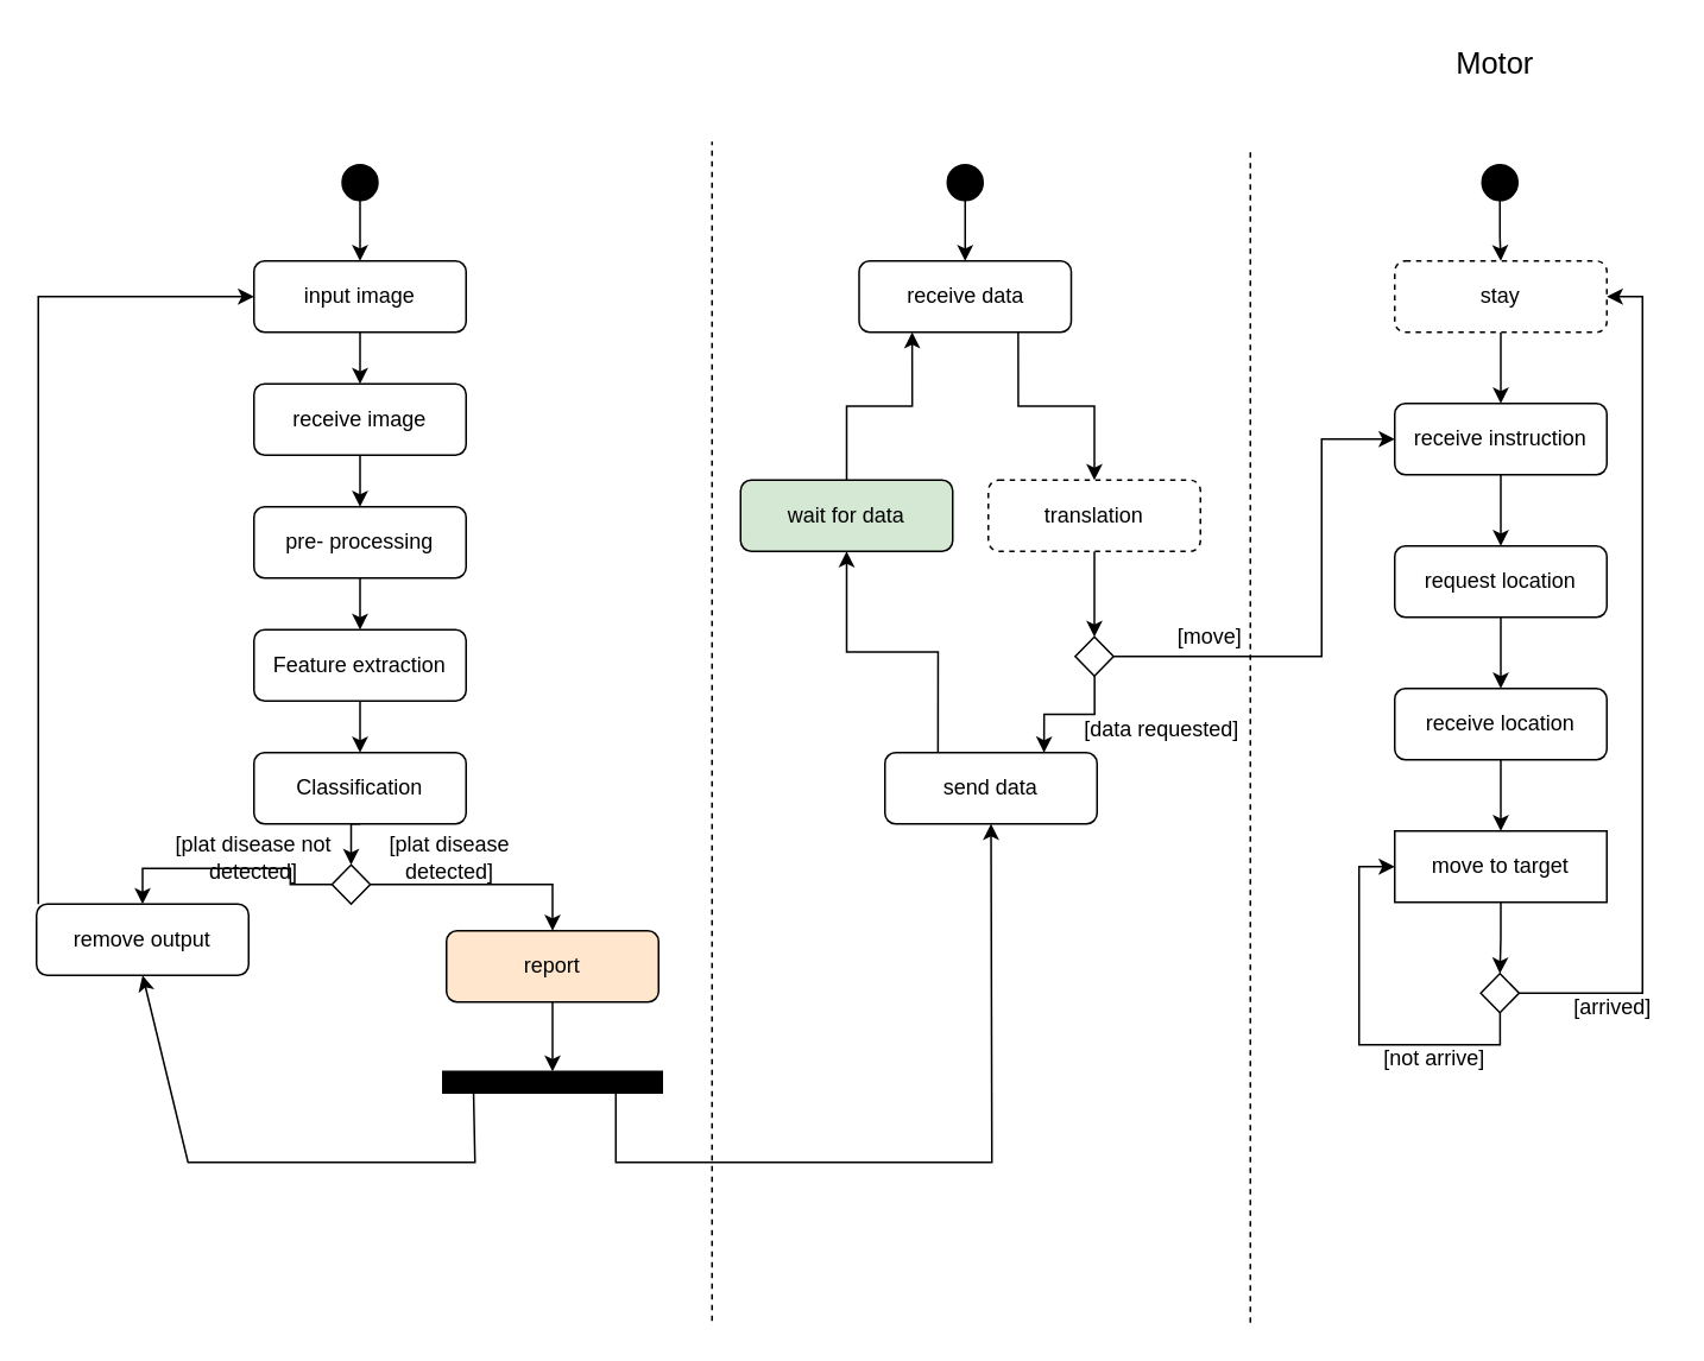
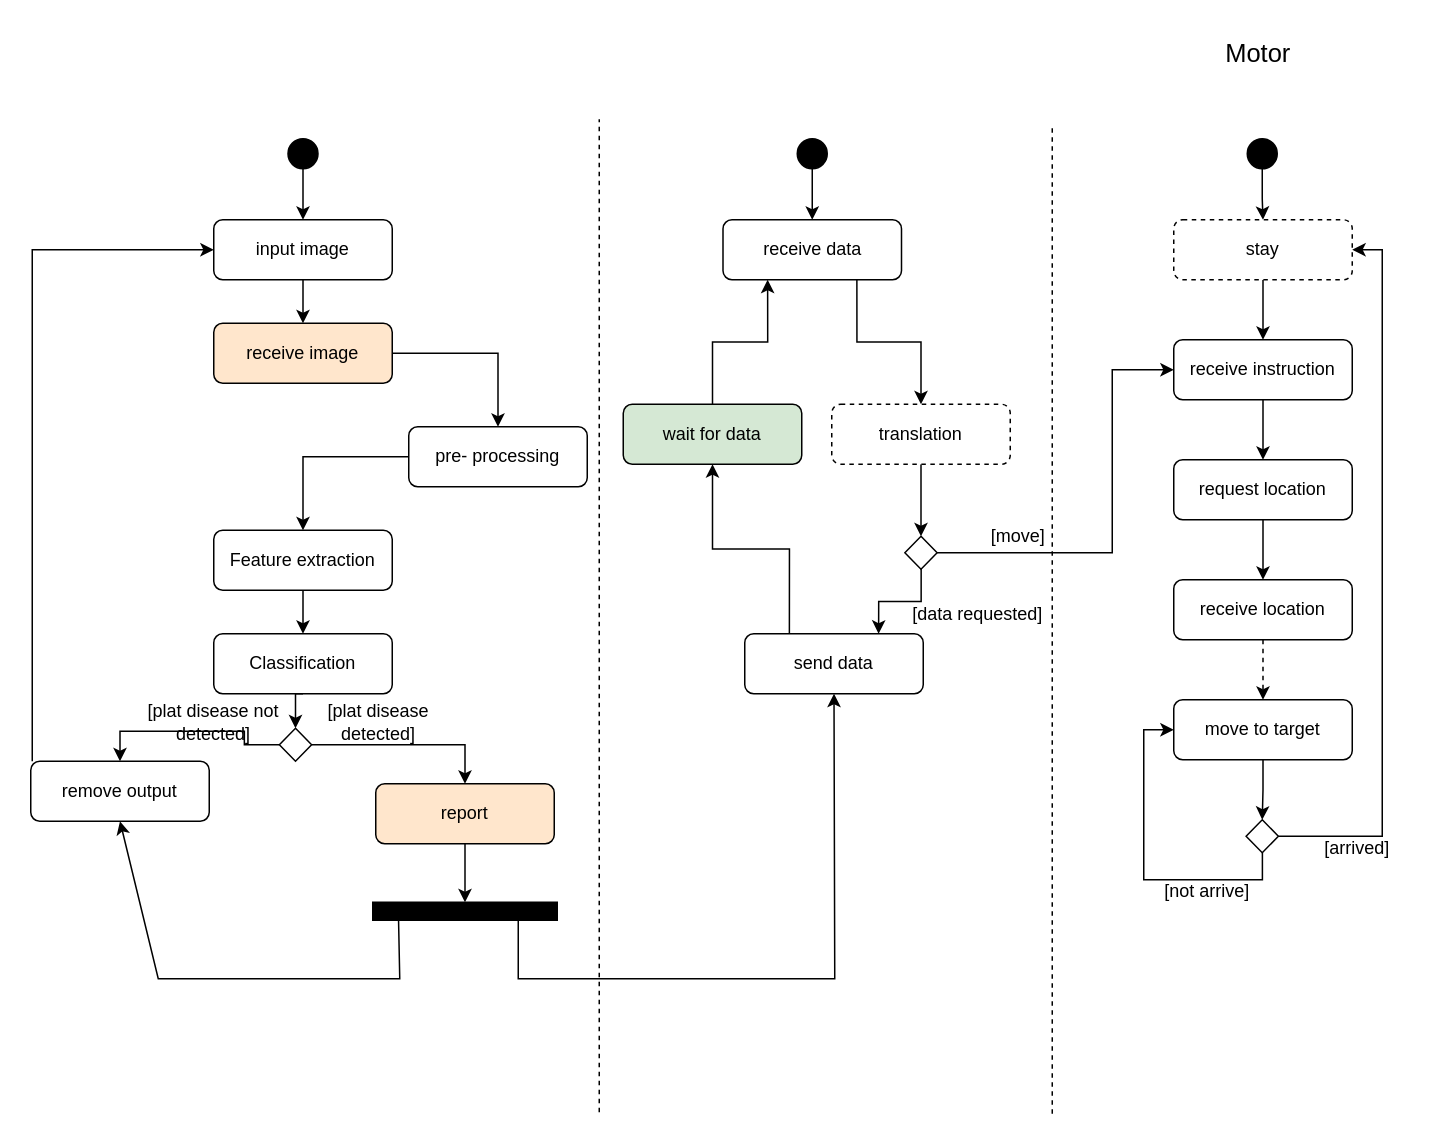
  <mxCell id="0" />
  <mxCell id="1" parent="0" />
  <mxCell id="2" style="edgeStyle=orthogonalEdgeStyle;rounded=0;orthogonalLoop=1;jettySize=auto;html=1;entryX=0.5;entryY=0;entryDx=0;entryDy=0;" parent="1" source="3" target="5" edge="1"><mxGeometry relative="1" as="geometry" /></mxCell>
- <mxCell id="3" value="receive image" style="rounded=1;whiteSpace=wrap;html=1;" parent="1" vertex="1"><mxGeometry x="142" y="215" width="119" height="40" as="geometry" /></mxCell>
+ <mxCell id="3" value="receive image" style="rounded=1;whiteSpace=wrap;html=1;fillColor=#ffe6cc;" parent="1" vertex="1"><mxGeometry x="142" y="215" width="119" height="40" as="geometry" /></mxCell>
  <mxCell id="4" style="edgeStyle=orthogonalEdgeStyle;rounded=0;orthogonalLoop=1;jettySize=auto;html=1;" parent="1" source="5" target="7" edge="1"><mxGeometry relative="1" as="geometry" /></mxCell>
- <mxCell id="5" value="pre- processing" style="rounded=1;whiteSpace=wrap;html=1;" parent="1" vertex="1"><mxGeometry x="142" y="284" width="119" height="40" as="geometry" /></mxCell>
+ <mxCell id="5" value="pre- processing" style="rounded=1;whiteSpace=wrap;html=1;" parent="1" vertex="1"><mxGeometry x="272" y="284" width="119" height="40" as="geometry" /></mxCell>
  <mxCell id="6" style="edgeStyle=orthogonalEdgeStyle;rounded=0;orthogonalLoop=1;jettySize=auto;html=1;entryX=0.5;entryY=0;entryDx=0;entryDy=0;" parent="1" source="7" target="11" edge="1"><mxGeometry relative="1" as="geometry" /></mxCell>
  <mxCell id="7" value="Feature extraction" style="rounded=1;whiteSpace=wrap;html=1;" parent="1" vertex="1"><mxGeometry x="142" y="353" width="119" height="40" as="geometry" /></mxCell>
  <mxCell id="8" style="edgeStyle=orthogonalEdgeStyle;rounded=0;orthogonalLoop=1;jettySize=auto;html=1;entryX=0;entryY=0.5;entryDx=0;entryDy=0;" parent="1" source="9" target="20" edge="1"><mxGeometry relative="1" as="geometry"><Array as="points"><mxPoint x="21" y="542" /><mxPoint x="21" y="166" /></Array></mxGeometry></mxCell>
  <mxCell id="9" value="remove output" style="rounded=1;whiteSpace=wrap;html=1;" parent="1" vertex="1"><mxGeometry x="20" y="507" width="119" height="40" as="geometry" /></mxCell>
  <mxCell id="10" style="edgeStyle=orthogonalEdgeStyle;rounded=0;orthogonalLoop=1;jettySize=auto;html=1;exitX=0.5;exitY=1;exitDx=0;exitDy=0;entryX=0.5;entryY=0;entryDx=0;entryDy=0;" parent="1" source="11" target="18" edge="1"><mxGeometry relative="1" as="geometry" /></mxCell>
  <mxCell id="11" value="Classification" style="rounded=1;whiteSpace=wrap;html=1;" parent="1" vertex="1"><mxGeometry x="142" y="422" width="119" height="40" as="geometry" /></mxCell>
  <mxCell id="12" style="edgeStyle=orthogonalEdgeStyle;rounded=0;orthogonalLoop=1;jettySize=auto;html=1;strokeColor=#000000;strokeWidth=1;" parent="1" source="13" edge="1"><mxGeometry relative="1" as="geometry"><mxPoint x="309.5" y="601" as="targetPoint" /></mxGeometry></mxCell>
  <mxCell id="13" value="report" style="rounded=1;whiteSpace=wrap;html=1;fillColor=#ffe6cc;" parent="1" vertex="1"><mxGeometry x="250" y="522" width="119" height="40" as="geometry" /></mxCell>
  <mxCell id="14" style="edgeStyle=orthogonalEdgeStyle;rounded=0;orthogonalLoop=1;jettySize=auto;html=1;" parent="1" source="15" target="20" edge="1"><mxGeometry relative="1" as="geometry" /></mxCell>
  <mxCell id="15" value="" style="ellipse;whiteSpace=wrap;html=1;aspect=fixed;fillColor=#000000;" parent="1" vertex="1"><mxGeometry x="191.5" y="92" width="20" height="20" as="geometry" /></mxCell>
  <mxCell id="16" style="edgeStyle=orthogonalEdgeStyle;rounded=0;orthogonalLoop=1;jettySize=auto;html=1;entryX=0.5;entryY=0;entryDx=0;entryDy=0;" parent="1" source="18" target="9" edge="1"><mxGeometry relative="1" as="geometry" /></mxCell>
  <mxCell id="17" style="edgeStyle=orthogonalEdgeStyle;rounded=0;orthogonalLoop=1;jettySize=auto;html=1;entryX=0.5;entryY=0;entryDx=0;entryDy=0;" parent="1" source="18" target="13" edge="1"><mxGeometry relative="1" as="geometry" /></mxCell>
  <mxCell id="18" value="" style="rhombus;whiteSpace=wrap;html=1;" parent="1" vertex="1"><mxGeometry x="185.75" y="485" width="21.5" height="22" as="geometry" /></mxCell>
  <mxCell id="19" style="edgeStyle=orthogonalEdgeStyle;rounded=0;orthogonalLoop=1;jettySize=auto;html=1;" parent="1" source="20" target="3" edge="1"><mxGeometry relative="1" as="geometry" /></mxCell>
  <mxCell id="20" value="input image" style="rounded=1;whiteSpace=wrap;html=1;" parent="1" vertex="1"><mxGeometry x="142" y="146" width="119" height="40" as="geometry" /></mxCell>
  <mxCell id="21" value="[plat disease detected]" style="text;html=1;strokeColor=none;fillColor=none;align=center;verticalAlign=middle;whiteSpace=wrap;rounded=0;" parent="1" vertex="1"><mxGeometry x="194" y="466" width="116.25" height="30" as="geometry" /></mxCell>
  <mxCell id="22" value="[plat disease not detected]" style="text;html=1;strokeColor=none;fillColor=none;align=center;verticalAlign=middle;whiteSpace=wrap;rounded=0;" parent="1" vertex="1"><mxGeometry x="84" y="466" width="116.25" height="30" as="geometry" /></mxCell>
  <mxCell id="23" value="" style="endArrow=none;dashed=1;html=1;rounded=0;" parent="1" edge="1"><mxGeometry width="50" height="50" relative="1" as="geometry"><mxPoint x="399" y="741" as="sourcePoint" /><mxPoint x="399" y="79" as="targetPoint" /></mxGeometry></mxCell>
  <mxCell id="24" value="" style="endArrow=none;html=1;rounded=0;strokeColor=#000000;strokeWidth=13;" parent="1" edge="1"><mxGeometry width="50" height="50" relative="1" as="geometry"><mxPoint x="247.5" y="607" as="sourcePoint" /><mxPoint x="371.5" y="607" as="targetPoint" /></mxGeometry></mxCell>
  <mxCell id="25" value="" style="endArrow=classic;html=1;rounded=0;strokeColor=#000000;strokeWidth=1;entryX=0.5;entryY=1;entryDx=0;entryDy=0;" parent="1" target="9" edge="1"><mxGeometry width="50" height="50" relative="1" as="geometry"><mxPoint x="265" y="603" as="sourcePoint" /><mxPoint x="374" y="489" as="targetPoint" /><Array as="points"><mxPoint x="266" y="652" /><mxPoint x="105" y="652" /></Array></mxGeometry></mxCell>
  <mxCell id="26" style="edgeStyle=orthogonalEdgeStyle;rounded=0;orthogonalLoop=1;jettySize=auto;html=1;entryX=0.5;entryY=0;entryDx=0;entryDy=0;strokeColor=#000000;strokeWidth=1;" parent="1" source="27" target="29" edge="1"><mxGeometry relative="1" as="geometry" /></mxCell>
  <mxCell id="27" value="" style="ellipse;whiteSpace=wrap;html=1;aspect=fixed;fillColor=#000000;" parent="1" vertex="1"><mxGeometry x="531" y="92" width="20" height="20" as="geometry" /></mxCell>
  <mxCell id="28" style="edgeStyle=orthogonalEdgeStyle;rounded=0;orthogonalLoop=1;jettySize=auto;html=1;exitX=0.75;exitY=1;exitDx=0;exitDy=0;entryX=0.5;entryY=0;entryDx=0;entryDy=0;strokeColor=#000000;strokeWidth=1;" parent="1" source="29" target="31" edge="1"><mxGeometry relative="1" as="geometry" /></mxCell>
  <mxCell id="29" value="receive data" style="rounded=1;whiteSpace=wrap;html=1;" parent="1" vertex="1"><mxGeometry x="481.5" y="146" width="119" height="40" as="geometry" /></mxCell>
  <mxCell id="30" style="edgeStyle=orthogonalEdgeStyle;rounded=0;orthogonalLoop=1;jettySize=auto;html=1;entryX=0.5;entryY=0;entryDx=0;entryDy=0;strokeColor=#000000;strokeWidth=1;" parent="1" source="31" target="38" edge="1"><mxGeometry relative="1" as="geometry" /></mxCell>
  <mxCell id="31" value="translation" style="rounded=1;whiteSpace=wrap;html=1;dashed=1;" parent="1" vertex="1"><mxGeometry x="554" y="269" width="119" height="40" as="geometry" /></mxCell>
  <mxCell id="32" style="edgeStyle=orthogonalEdgeStyle;rounded=0;orthogonalLoop=1;jettySize=auto;html=1;exitX=0.5;exitY=0;exitDx=0;exitDy=0;entryX=0.25;entryY=1;entryDx=0;entryDy=0;strokeColor=#000000;strokeWidth=1;" parent="1" source="33" target="29" edge="1"><mxGeometry relative="1" as="geometry" /></mxCell>
  <mxCell id="33" value="wait for data" style="rounded=1;whiteSpace=wrap;html=1;fillColor=#d5e8d4;" parent="1" vertex="1"><mxGeometry x="415" y="269" width="119" height="40" as="geometry" /></mxCell>
  <mxCell id="34" style="edgeStyle=orthogonalEdgeStyle;rounded=0;orthogonalLoop=1;jettySize=auto;html=1;exitX=0.25;exitY=0;exitDx=0;exitDy=0;entryX=0.5;entryY=1;entryDx=0;entryDy=0;strokeColor=#000000;strokeWidth=1;" parent="1" source="35" target="33" edge="1"><mxGeometry relative="1" as="geometry" /></mxCell>
  <mxCell id="35" value="send data" style="rounded=1;whiteSpace=wrap;html=1;" parent="1" vertex="1"><mxGeometry x="496" y="422" width="119" height="40" as="geometry" /></mxCell>
  <mxCell id="36" style="edgeStyle=orthogonalEdgeStyle;rounded=0;orthogonalLoop=1;jettySize=auto;html=1;entryX=0.75;entryY=0;entryDx=0;entryDy=0;strokeColor=#000000;strokeWidth=1;" parent="1" source="38" target="35" edge="1"><mxGeometry relative="1" as="geometry" /></mxCell>
  <mxCell id="37" style="edgeStyle=orthogonalEdgeStyle;rounded=0;orthogonalLoop=1;jettySize=auto;html=1;entryX=0;entryY=0.5;entryDx=0;entryDy=0;strokeColor=#000000;strokeWidth=1;" parent="1" source="38" target="46" edge="1"><mxGeometry relative="1" as="geometry"><Array as="points"><mxPoint x="741" y="368" /><mxPoint x="741" y="246" /></Array></mxGeometry></mxCell>
  <mxCell id="38" value="" style="rhombus;whiteSpace=wrap;html=1;" parent="1" vertex="1"><mxGeometry x="602.75" y="357" width="21.5" height="22" as="geometry" /></mxCell>
  <mxCell id="39" value="" style="endArrow=classic;html=1;rounded=0;strokeColor=#000000;strokeWidth=1;entryX=0.5;entryY=1;entryDx=0;entryDy=0;" parent="1" target="35" edge="1"><mxGeometry width="50" height="50" relative="1" as="geometry"><mxPoint x="345" y="609" as="sourcePoint" /><mxPoint x="568" y="505" as="targetPoint" /><Array as="points"><mxPoint x="345" y="652" /><mxPoint x="556" y="652" /></Array></mxGeometry></mxCell>
  <mxCell id="40" value="" style="endArrow=none;dashed=1;html=1;rounded=0;" parent="1" edge="1"><mxGeometry width="50" height="50" relative="1" as="geometry"><mxPoint x="701" y="742" as="sourcePoint" /><mxPoint x="701" y="84" as="targetPoint" /></mxGeometry></mxCell>
  <mxCell id="41" style="edgeStyle=orthogonalEdgeStyle;rounded=0;orthogonalLoop=1;jettySize=auto;html=1;entryX=0.5;entryY=0;entryDx=0;entryDy=0;strokeColor=#000000;strokeWidth=1;" parent="1" source="42" target="44" edge="1"><mxGeometry relative="1" as="geometry" /></mxCell>
  <mxCell id="42" value="" style="ellipse;whiteSpace=wrap;html=1;aspect=fixed;fillColor=#000000;" parent="1" vertex="1"><mxGeometry x="831" y="92" width="20" height="20" as="geometry" /></mxCell>
  <mxCell id="43" style="edgeStyle=orthogonalEdgeStyle;rounded=0;orthogonalLoop=1;jettySize=auto;html=1;entryX=0.5;entryY=0;entryDx=0;entryDy=0;strokeColor=#000000;strokeWidth=1;" parent="1" source="44" target="46" edge="1"><mxGeometry relative="1" as="geometry" /></mxCell>
  <mxCell id="44" value="stay" style="rounded=1;whiteSpace=wrap;html=1;dashed=1;" parent="1" vertex="1"><mxGeometry x="782" y="146" width="119" height="40" as="geometry" /></mxCell>
  <mxCell id="45" style="edgeStyle=orthogonalEdgeStyle;rounded=0;orthogonalLoop=1;jettySize=auto;html=1;entryX=0.5;entryY=0;entryDx=0;entryDy=0;strokeColor=#000000;strokeWidth=1;" parent="1" source="46" target="48" edge="1"><mxGeometry relative="1" as="geometry" /></mxCell>
  <mxCell id="46" value="receive instruction" style="rounded=1;whiteSpace=wrap;html=1;" parent="1" vertex="1"><mxGeometry x="782" y="226" width="119" height="40" as="geometry" /></mxCell>
  <mxCell id="47" style="edgeStyle=orthogonalEdgeStyle;rounded=0;orthogonalLoop=1;jettySize=auto;html=1;entryX=0.5;entryY=0;entryDx=0;entryDy=0;strokeColor=#000000;strokeWidth=1;" parent="1" source="48" target="52" edge="1"><mxGeometry relative="1" as="geometry" /></mxCell>
  <mxCell id="48" value="request location" style="rounded=1;whiteSpace=wrap;html=1;" parent="1" vertex="1"><mxGeometry x="782" y="306" width="119" height="40" as="geometry" /></mxCell>
  <mxCell id="49" style="edgeStyle=orthogonalEdgeStyle;rounded=0;orthogonalLoop=1;jettySize=auto;html=1;entryX=0.5;entryY=0;entryDx=0;entryDy=0;strokeColor=#000000;strokeWidth=1;" parent="1" source="50" target="55" edge="1"><mxGeometry relative="1" as="geometry" /></mxCell>
- <mxCell id="50" value="move to target" style="whiteSpace=wrap;html=1;rounded=0;" parent="1" vertex="1"><mxGeometry x="782" y="466" width="119" height="40" as="geometry" /></mxCell>
- <mxCell id="51" style="edgeStyle=orthogonalEdgeStyle;rounded=0;orthogonalLoop=1;jettySize=auto;html=1;entryX=0.5;entryY=0;entryDx=0;entryDy=0;strokeColor=#000000;strokeWidth=1;" parent="1" source="52" target="50" edge="1"><mxGeometry relative="1" as="geometry" /></mxCell>
+ <mxCell id="50" value="move to target" style="rounded=1;whiteSpace=wrap;html=1;" parent="1" vertex="1"><mxGeometry x="782" y="466" width="119" height="40" as="geometry" /></mxCell>
+ <mxCell id="51" style="edgeStyle=orthogonalEdgeStyle;rounded=0;orthogonalLoop=1;jettySize=auto;html=1;entryX=0.5;entryY=0;entryDx=0;entryDy=0;strokeColor=#000000;strokeWidth=1;dashed=1;" parent="1" source="52" target="50" edge="1"><mxGeometry relative="1" as="geometry" /></mxCell>
  <mxCell id="52" value="receive location" style="rounded=1;whiteSpace=wrap;html=1;" parent="1" vertex="1"><mxGeometry x="782" y="386" width="119" height="40" as="geometry" /></mxCell>
  <mxCell id="53" style="edgeStyle=orthogonalEdgeStyle;rounded=0;orthogonalLoop=1;jettySize=auto;html=1;entryX=0;entryY=0.5;entryDx=0;entryDy=0;strokeColor=#000000;strokeWidth=1;" parent="1" source="55" target="50" edge="1"><mxGeometry relative="1" as="geometry"><Array as="points"><mxPoint x="841" y="586" /><mxPoint x="762" y="586" /><mxPoint x="762" y="486" /></Array></mxGeometry></mxCell>
  <mxCell id="54" style="edgeStyle=orthogonalEdgeStyle;rounded=0;orthogonalLoop=1;jettySize=auto;html=1;entryX=1;entryY=0.5;entryDx=0;entryDy=0;strokeColor=#000000;strokeWidth=1;" parent="1" source="55" target="44" edge="1"><mxGeometry relative="1" as="geometry"><Array as="points"><mxPoint x="921" y="557" /><mxPoint x="921" y="166" /></Array></mxGeometry></mxCell>
  <mxCell id="55" value="" style="rhombus;whiteSpace=wrap;html=1;" parent="1" vertex="1"><mxGeometry x="830.25" y="546" width="21.5" height="22" as="geometry" /></mxCell>
  <mxCell id="56" value="[arrived]" style="text;html=1;align=center;verticalAlign=middle;resizable=0;points=[];autosize=1;strokeColor=none;fillColor=none;" parent="1" vertex="1"><mxGeometry x="873" y="552" width="61" height="26" as="geometry" /></mxCell>
  <mxCell id="57" value="[not arrive]" style="text;html=1;align=center;verticalAlign=middle;resizable=0;points=[];autosize=1;strokeColor=none;fillColor=none;" parent="1" vertex="1"><mxGeometry x="766" y="581" width="75" height="26" as="geometry" /></mxCell>
  <mxCell id="58" value="[move]" style="text;html=1;align=center;verticalAlign=middle;resizable=0;points=[];autosize=1;strokeColor=none;fillColor=none;" parent="1" vertex="1"><mxGeometry x="651" y="344" width="54" height="26" as="geometry" /></mxCell>
  <mxCell id="59" value="[data requested]" style="text;html=1;align=center;verticalAlign=middle;resizable=0;points=[];autosize=1;strokeColor=none;fillColor=none;" parent="1" vertex="1"><mxGeometry x="598" y="396" width="105" height="26" as="geometry" /></mxCell>
  <mxCell id="60" value="&lt;font style=&quot;font-size: 17px;&quot;&gt;Motor&lt;/font&gt;" style="text;html=1;align=center;verticalAlign=middle;resizable=0;points=[];autosize=1;strokeColor=none;fillColor=none;" parent="1" vertex="1"><mxGeometry x="807" y="20" width="61" height="32" as="geometry" /></mxCell>
